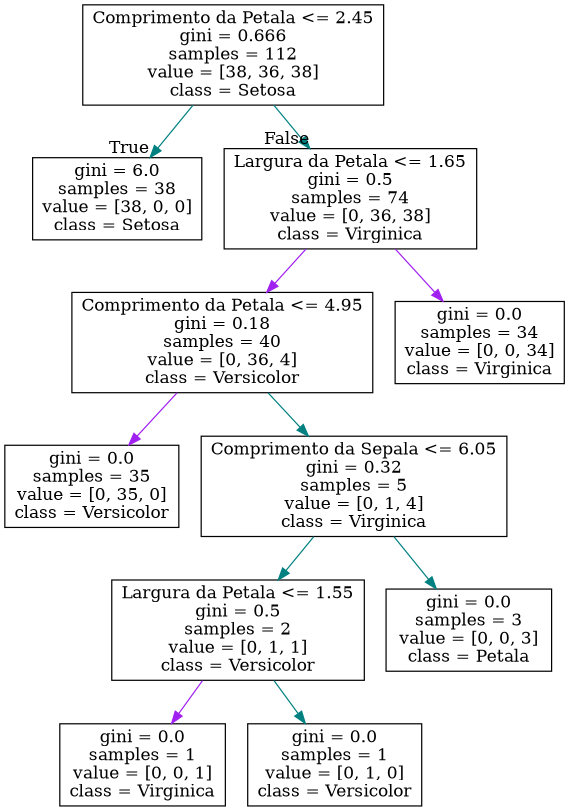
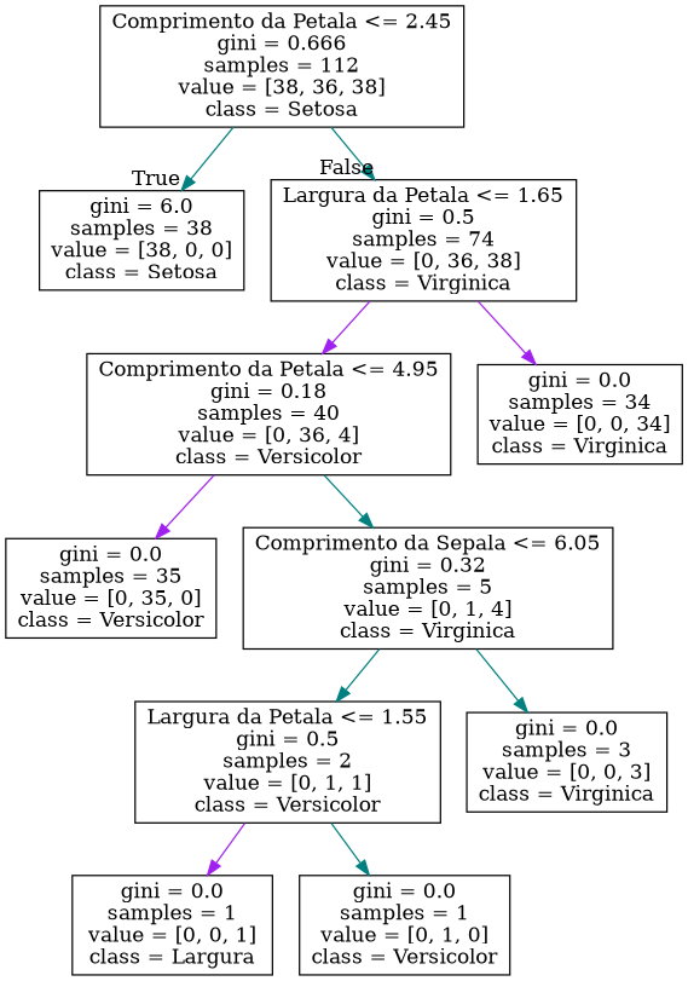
  digraph {
    node [shape=box]
    edge [color=teal]
    n1 [label="Comprimento da Petala <= 2.45\ngini = 0.666\nsamples = 112\nvalue = [38, 36, 38]\nclass = Setosa"]
    n2 [label="gini = 6.0\nsamples = 38\nvalue = [38, 0, 0]\nclass = Setosa"]
    n3 [label="Largura da Petala <= 1.65\ngini = 0.5\nsamples = 74\nvalue = [0, 36, 38]\nclass = Virginica"]
    n4 [label="Comprimento da Petala <= 4.95\ngini = 0.18\nsamples = 40\nvalue = [0, 36, 4]\nclass = Versicolor"]
    n5 [label="gini = 0.0\nsamples = 34\nvalue = [0, 0, 34]\nclass = Virginica"]
    n6 [label="gini = 0.0\nsamples = 35\nvalue = [0, 35, 0]\nclass = Versicolor"]
    n7 [label="Comprimento da Sepala <= 6.05\ngini = 0.32\nsamples = 5\nvalue = [0, 1, 4]\nclass = Virginica"]
    n8 [label="Largura da Petala <= 1.55\ngini = 0.5\nsamples = 2\nvalue = [0, 1, 1]\nclass = Versicolor"]
-   n9 [label="gini = 0.0\nsamples = 3\nvalue = [0, 0, 3]\nclass = Petala"]
-   n10 [label="gini = 0.0\nsamples = 1\nvalue = [0, 0, 1]\nclass = Virginica"]
+   n9 [label="gini = 0.0\nsamples = 3\nvalue = [0, 0, 3]\nclass = Virginica"]
+   n10 [label="gini = 0.0\nsamples = 1\nvalue = [0, 0, 1]\nclass = Largura"]
    n11 [label="gini = 0.0\nsamples = 1\nvalue = [0, 1, 0]\nclass = Versicolor"]
    n1 -> n2 [headlabel=True labelangle=45 labeldistance=2.5]
    n1 -> n3 [headlabel=False labelangle=-45 labeldistance=2.5]
    n3 -> n4 [color=purple]
    n3 -> n5 [color=purple]
    n4 -> n6 [color=purple]
    n4 -> n7
    n7 -> n8
    n7 -> n9
    n8 -> n10 [color=purple]
    n8 -> n11
  }
